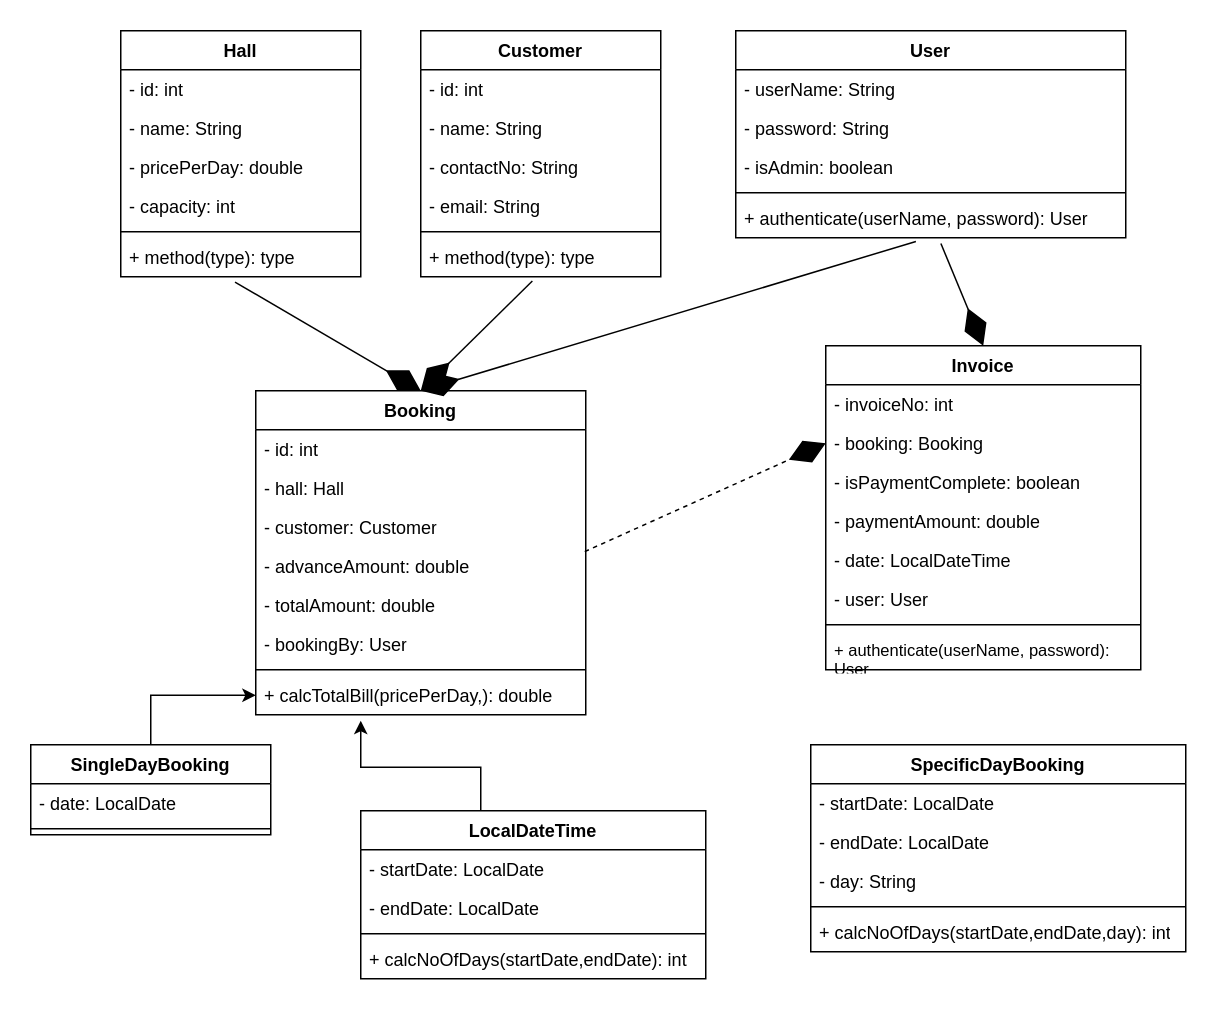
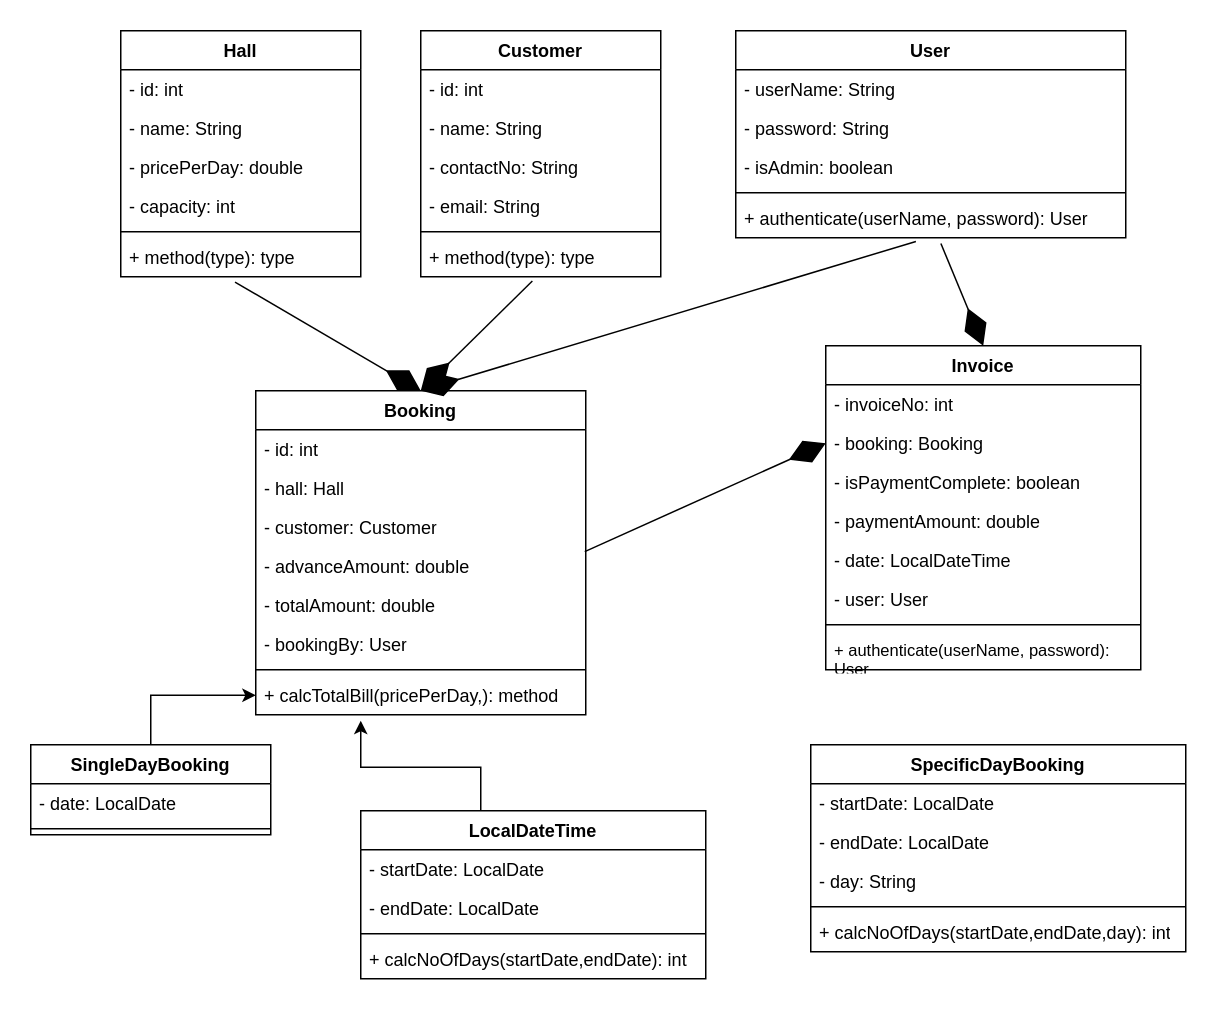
  <mxCell id="0" />
  <mxCell id="1" parent="0" />
  <mxCell id="2" value="Hall" style="swimlane;fontStyle=1;align=center;verticalAlign=top;childLayout=stackLayout;horizontal=1;startSize=26;horizontalStack=0;resizeParent=1;resizeParentMax=0;resizeLast=0;collapsible=1;marginBottom=0;whiteSpace=wrap;html=1;" vertex="1" parent="1"><mxGeometry x="80" y="20" width="160" height="164" as="geometry" /></mxCell>
  <mxCell id="3" value="- id: int&lt;span style=&quot;white-space: pre;&quot;&gt; &lt;/span&gt;&lt;br&gt;" style="text;strokeColor=none;fillColor=none;align=left;verticalAlign=top;spacingLeft=4;spacingRight=4;overflow=hidden;rotatable=0;points=[[0,0.5],[1,0.5]];portConstraint=eastwest;whiteSpace=wrap;html=1;" vertex="1" parent="2"><mxGeometry y="26" width="160" height="26" as="geometry" /></mxCell>
  <mxCell id="4" value="- name: String" style="text;strokeColor=none;fillColor=none;align=left;verticalAlign=top;spacingLeft=4;spacingRight=4;overflow=hidden;rotatable=0;points=[[0,0.5],[1,0.5]];portConstraint=eastwest;whiteSpace=wrap;html=1;" vertex="1" parent="2"><mxGeometry y="52" width="160" height="26" as="geometry" /></mxCell>
  <mxCell id="5" value="- pricePerDay: double" style="text;strokeColor=none;fillColor=none;align=left;verticalAlign=top;spacingLeft=4;spacingRight=4;overflow=hidden;rotatable=0;points=[[0,0.5],[1,0.5]];portConstraint=eastwest;whiteSpace=wrap;html=1;" vertex="1" parent="2"><mxGeometry y="78" width="160" height="26" as="geometry" /></mxCell>
  <mxCell id="6" value="- capacity: int" style="text;strokeColor=none;fillColor=none;align=left;verticalAlign=top;spacingLeft=4;spacingRight=4;overflow=hidden;rotatable=0;points=[[0,0.5],[1,0.5]];portConstraint=eastwest;whiteSpace=wrap;html=1;" vertex="1" parent="2"><mxGeometry y="104" width="160" height="26" as="geometry" /></mxCell>
  <mxCell id="7" value="" style="line;strokeWidth=1;fillColor=none;align=left;verticalAlign=middle;spacingTop=-1;spacingLeft=3;spacingRight=3;rotatable=0;labelPosition=right;points=[];portConstraint=eastwest;strokeColor=inherit;" vertex="1" parent="2"><mxGeometry y="130" width="160" height="8" as="geometry" /></mxCell>
  <mxCell id="8" value="+ method(type): type" style="text;strokeColor=none;fillColor=none;align=left;verticalAlign=top;spacingLeft=4;spacingRight=4;overflow=hidden;rotatable=0;points=[[0,0.5],[1,0.5]];portConstraint=eastwest;whiteSpace=wrap;html=1;" vertex="1" parent="2"><mxGeometry y="138" width="160" height="26" as="geometry" /></mxCell>
  <mxCell id="9" value="Customer" style="swimlane;fontStyle=1;align=center;verticalAlign=top;childLayout=stackLayout;horizontal=1;startSize=26;horizontalStack=0;resizeParent=1;resizeParentMax=0;resizeLast=0;collapsible=1;marginBottom=0;whiteSpace=wrap;html=1;" vertex="1" parent="1"><mxGeometry x="280" y="20" width="160" height="164" as="geometry" /></mxCell>
  <mxCell id="10" value="- id: int&lt;span style=&quot;white-space: pre;&quot;&gt; &lt;/span&gt;&lt;br&gt;" style="text;strokeColor=none;fillColor=none;align=left;verticalAlign=top;spacingLeft=4;spacingRight=4;overflow=hidden;rotatable=0;points=[[0,0.5],[1,0.5]];portConstraint=eastwest;whiteSpace=wrap;html=1;" vertex="1" parent="9"><mxGeometry y="26" width="160" height="26" as="geometry" /></mxCell>
  <mxCell id="11" value="- name: String" style="text;strokeColor=none;fillColor=none;align=left;verticalAlign=top;spacingLeft=4;spacingRight=4;overflow=hidden;rotatable=0;points=[[0,0.5],[1,0.5]];portConstraint=eastwest;whiteSpace=wrap;html=1;" vertex="1" parent="9"><mxGeometry y="52" width="160" height="26" as="geometry" /></mxCell>
  <mxCell id="12" value="- contactNo: String" style="text;strokeColor=none;fillColor=none;align=left;verticalAlign=top;spacingLeft=4;spacingRight=4;overflow=hidden;rotatable=0;points=[[0,0.5],[1,0.5]];portConstraint=eastwest;whiteSpace=wrap;html=1;" vertex="1" parent="9"><mxGeometry y="78" width="160" height="26" as="geometry" /></mxCell>
  <mxCell id="13" value="- email: String" style="text;strokeColor=none;fillColor=none;align=left;verticalAlign=top;spacingLeft=4;spacingRight=4;overflow=hidden;rotatable=0;points=[[0,0.5],[1,0.5]];portConstraint=eastwest;whiteSpace=wrap;html=1;" vertex="1" parent="9"><mxGeometry y="104" width="160" height="26" as="geometry" /></mxCell>
  <mxCell id="14" value="" style="line;strokeWidth=1;fillColor=none;align=left;verticalAlign=middle;spacingTop=-1;spacingLeft=3;spacingRight=3;rotatable=0;labelPosition=right;points=[];portConstraint=eastwest;strokeColor=inherit;" vertex="1" parent="9"><mxGeometry y="130" width="160" height="8" as="geometry" /></mxCell>
  <mxCell id="15" value="+ method(type): type" style="text;strokeColor=none;fillColor=none;align=left;verticalAlign=top;spacingLeft=4;spacingRight=4;overflow=hidden;rotatable=0;points=[[0,0.5],[1,0.5]];portConstraint=eastwest;whiteSpace=wrap;html=1;" vertex="1" parent="9"><mxGeometry y="138" width="160" height="26" as="geometry" /></mxCell>
  <mxCell id="16" value="User" style="swimlane;fontStyle=1;align=center;verticalAlign=top;childLayout=stackLayout;horizontal=1;startSize=26;horizontalStack=0;resizeParent=1;resizeParentMax=0;resizeLast=0;collapsible=1;marginBottom=0;whiteSpace=wrap;html=1;shadow=0;glass=0;" vertex="1" parent="1"><mxGeometry x="490" y="20" width="260" height="138" as="geometry" /></mxCell>
  <mxCell id="17" value="- userName: String&lt;span style=&quot;white-space: pre;&quot;&gt; &lt;/span&gt;" style="text;strokeColor=none;fillColor=none;align=left;verticalAlign=top;spacingLeft=4;spacingRight=4;overflow=hidden;rotatable=0;points=[[0,0.5],[1,0.5]];portConstraint=eastwest;whiteSpace=wrap;html=1;" vertex="1" parent="16"><mxGeometry y="26" width="260" height="26" as="geometry" /></mxCell>
  <mxCell id="18" value="- password: String" style="text;strokeColor=none;fillColor=none;align=left;verticalAlign=top;spacingLeft=4;spacingRight=4;overflow=hidden;rotatable=0;points=[[0,0.5],[1,0.5]];portConstraint=eastwest;whiteSpace=wrap;html=1;" vertex="1" parent="16"><mxGeometry y="52" width="260" height="26" as="geometry" /></mxCell>
  <mxCell id="19" value="- isAdmin: boolean" style="text;strokeColor=none;fillColor=none;align=left;verticalAlign=top;spacingLeft=4;spacingRight=4;overflow=hidden;rotatable=0;points=[[0,0.5],[1,0.5]];portConstraint=eastwest;whiteSpace=wrap;html=1;" vertex="1" parent="16"><mxGeometry y="78" width="260" height="26" as="geometry" /></mxCell>
  <mxCell id="20" value="" style="line;strokeWidth=1;fillColor=none;align=left;verticalAlign=middle;spacingTop=-1;spacingLeft=3;spacingRight=3;rotatable=0;labelPosition=right;points=[];portConstraint=eastwest;strokeColor=inherit;" vertex="1" parent="16"><mxGeometry y="104" width="260" height="8" as="geometry" /></mxCell>
  <mxCell id="21" value="&lt;font style=&quot;font-size: 12px;&quot;&gt;+ authenticate(userName, password): User&lt;/font&gt;" style="text;strokeColor=none;fillColor=none;align=left;verticalAlign=top;spacingLeft=4;spacingRight=4;overflow=hidden;rotatable=0;points=[[0,0.5],[1,0.5]];portConstraint=eastwest;whiteSpace=wrap;html=1;imageAspect=0;fontSize=12;" vertex="1" parent="16"><mxGeometry y="112" width="260" height="26" as="geometry" /></mxCell>
  <mxCell id="22" value="Booking" style="swimlane;fontStyle=1;align=center;verticalAlign=top;childLayout=stackLayout;horizontal=1;startSize=26;horizontalStack=0;resizeParent=1;resizeParentMax=0;resizeLast=0;collapsible=1;marginBottom=0;whiteSpace=wrap;html=1;" vertex="1" parent="1"><mxGeometry x="170" y="260" width="220" height="216" as="geometry" /></mxCell>
  <mxCell id="23" value="- id: int&lt;span style=&quot;white-space: pre;&quot;&gt; &lt;/span&gt;&lt;br&gt;" style="text;strokeColor=none;fillColor=none;align=left;verticalAlign=top;spacingLeft=4;spacingRight=4;overflow=hidden;rotatable=0;points=[[0,0.5],[1,0.5]];portConstraint=eastwest;whiteSpace=wrap;html=1;" vertex="1" parent="22"><mxGeometry y="26" width="220" height="26" as="geometry" /></mxCell>
  <mxCell id="24" value="- hall: Hall" style="text;strokeColor=none;fillColor=none;align=left;verticalAlign=top;spacingLeft=4;spacingRight=4;overflow=hidden;rotatable=0;points=[[0,0.5],[1,0.5]];portConstraint=eastwest;whiteSpace=wrap;html=1;" vertex="1" parent="22"><mxGeometry y="52" width="220" height="26" as="geometry" /></mxCell>
  <mxCell id="25" value="- customer: Customer" style="text;strokeColor=none;fillColor=none;align=left;verticalAlign=top;spacingLeft=4;spacingRight=4;overflow=hidden;rotatable=0;points=[[0,0.5],[1,0.5]];portConstraint=eastwest;whiteSpace=wrap;html=1;" vertex="1" parent="22"><mxGeometry y="78" width="220" height="26" as="geometry" /></mxCell>
  <mxCell id="26" value="- advanceAmount: double" style="text;strokeColor=none;fillColor=none;align=left;verticalAlign=top;spacingLeft=4;spacingRight=4;overflow=hidden;rotatable=0;points=[[0,0.5],[1,0.5]];portConstraint=eastwest;whiteSpace=wrap;html=1;" vertex="1" parent="22"><mxGeometry y="104" width="220" height="26" as="geometry" /></mxCell>
  <mxCell id="27" value="- totalAmount: double" style="text;strokeColor=none;fillColor=none;align=left;verticalAlign=top;spacingLeft=4;spacingRight=4;overflow=hidden;rotatable=0;points=[[0,0.5],[1,0.5]];portConstraint=eastwest;whiteSpace=wrap;html=1;" vertex="1" parent="22"><mxGeometry y="130" width="220" height="26" as="geometry" /></mxCell>
  <mxCell id="28" value="- bookingBy: User" style="text;strokeColor=none;fillColor=none;align=left;verticalAlign=top;spacingLeft=4;spacingRight=4;overflow=hidden;rotatable=0;points=[[0,0.5],[1,0.5]];portConstraint=eastwest;whiteSpace=wrap;html=1;" vertex="1" parent="22"><mxGeometry y="156" width="220" height="26" as="geometry" /></mxCell>
  <mxCell id="29" value="" style="line;strokeWidth=1;fillColor=none;align=left;verticalAlign=middle;spacingTop=-1;spacingLeft=3;spacingRight=3;rotatable=0;labelPosition=right;points=[];portConstraint=eastwest;strokeColor=inherit;" vertex="1" parent="22"><mxGeometry y="182" width="220" height="8" as="geometry" /></mxCell>
- <mxCell id="30" value="+ calcTotalBill(pricePerDay,): double" style="text;strokeColor=none;fillColor=none;align=left;verticalAlign=top;spacingLeft=4;spacingRight=4;overflow=hidden;rotatable=0;points=[[0,0.5],[1,0.5]];portConstraint=eastwest;whiteSpace=wrap;html=1;fontSize=12;" vertex="1" parent="22"><mxGeometry y="190" width="220" height="26" as="geometry" /></mxCell>
+ <mxCell id="30" value="+ calcTotalBill(pricePerDay,): method" style="text;strokeColor=none;fillColor=none;align=left;verticalAlign=top;spacingLeft=4;spacingRight=4;overflow=hidden;rotatable=0;points=[[0,0.5],[1,0.5]];portConstraint=eastwest;whiteSpace=wrap;html=1;fontSize=12;" vertex="1" parent="22"><mxGeometry y="190" width="220" height="26" as="geometry" /></mxCell>
  <mxCell id="31" value="" style="endArrow=diamondThin;endFill=1;endSize=24;html=1;rounded=0;entryX=0.5;entryY=0;entryDx=0;entryDy=0;exitX=0.476;exitY=1.137;exitDx=0;exitDy=0;exitPerimeter=0;" edge="1" parent="1" source="8" target="22"><mxGeometry width="160" relative="1" as="geometry"><mxPoint x="110" y="200" as="sourcePoint" /><mxPoint x="270" y="200" as="targetPoint" /></mxGeometry></mxCell>
  <mxCell id="32" value="" style="endArrow=diamondThin;endFill=1;endSize=24;html=1;rounded=0;entryX=0.5;entryY=0;entryDx=0;entryDy=0;exitX=0.465;exitY=1.11;exitDx=0;exitDy=0;exitPerimeter=0;" edge="1" parent="1" source="15" target="22"><mxGeometry width="160" relative="1" as="geometry"><mxPoint x="320" y="210" as="sourcePoint" /><mxPoint x="480" y="210" as="targetPoint" /></mxGeometry></mxCell>
  <mxCell id="33" style="edgeStyle=orthogonalEdgeStyle;rounded=0;orthogonalLoop=1;jettySize=auto;html=1;exitX=0.5;exitY=0;exitDx=0;exitDy=0;entryX=0;entryY=0.5;entryDx=0;entryDy=0;" edge="1" parent="1" source="34" target="30"><mxGeometry relative="1" as="geometry" /></mxCell>
  <mxCell id="34" value="SingleDayBooking" style="swimlane;fontStyle=1;align=center;verticalAlign=top;childLayout=stackLayout;horizontal=1;startSize=26;horizontalStack=0;resizeParent=1;resizeParentMax=0;resizeLast=0;collapsible=1;marginBottom=0;whiteSpace=wrap;html=1;shadow=0;glass=0;" vertex="1" parent="1"><mxGeometry x="20" y="496" width="160" height="60" as="geometry" /></mxCell>
  <mxCell id="35" value="- date: LocalDate&lt;span style=&quot;white-space: pre;&quot;&gt; &lt;/span&gt;" style="text;strokeColor=none;fillColor=none;align=left;verticalAlign=top;spacingLeft=4;spacingRight=4;overflow=hidden;rotatable=0;points=[[0,0.5],[1,0.5]];portConstraint=eastwest;whiteSpace=wrap;html=1;" vertex="1" parent="34"><mxGeometry y="26" width="160" height="26" as="geometry" /></mxCell>
  <mxCell id="36" value="" style="line;strokeWidth=1;fillColor=none;align=left;verticalAlign=middle;spacingTop=-1;spacingLeft=3;spacingRight=3;rotatable=0;labelPosition=right;points=[];portConstraint=eastwest;strokeColor=inherit;" vertex="1" parent="34"><mxGeometry y="52" width="160" height="8" as="geometry" /></mxCell>
  <mxCell id="37" style="edgeStyle=orthogonalEdgeStyle;rounded=0;orthogonalLoop=1;jettySize=auto;html=1;exitX=0.5;exitY=0;exitDx=0;exitDy=0;" edge="1" parent="1" source="38"><mxGeometry relative="1" as="geometry"><mxPoint x="240" y="480" as="targetPoint" /><Array as="points"><mxPoint x="320" y="511" /><mxPoint x="240" y="511" /></Array></mxGeometry></mxCell>
  <mxCell id="38" value="LocalDateTime" style="swimlane;fontStyle=1;align=center;verticalAlign=top;childLayout=stackLayout;horizontal=1;startSize=26;horizontalStack=0;resizeParent=1;resizeParentMax=0;resizeLast=0;collapsible=1;marginBottom=0;whiteSpace=wrap;html=1;shadow=0;glass=0;" vertex="1" parent="1"><mxGeometry x="240" y="540" width="230" height="112" as="geometry" /></mxCell>
  <mxCell id="39" value="- startDate: LocalDate" style="text;strokeColor=none;fillColor=none;align=left;verticalAlign=top;spacingLeft=4;spacingRight=4;overflow=hidden;rotatable=0;points=[[0,0.5],[1,0.5]];portConstraint=eastwest;whiteSpace=wrap;html=1;" vertex="1" parent="38"><mxGeometry y="26" width="230" height="26" as="geometry" /></mxCell>
  <mxCell id="40" value="- endDate: LocalDate" style="text;strokeColor=none;fillColor=none;align=left;verticalAlign=top;spacingLeft=4;spacingRight=4;overflow=hidden;rotatable=0;points=[[0,0.5],[1,0.5]];portConstraint=eastwest;whiteSpace=wrap;html=1;" vertex="1" parent="38"><mxGeometry y="52" width="230" height="26" as="geometry" /></mxCell>
  <mxCell id="41" value="" style="line;strokeWidth=1;fillColor=none;align=left;verticalAlign=middle;spacingTop=-1;spacingLeft=3;spacingRight=3;rotatable=0;labelPosition=right;points=[];portConstraint=eastwest;strokeColor=inherit;" vertex="1" parent="38"><mxGeometry y="78" width="230" height="8" as="geometry" /></mxCell>
  <mxCell id="42" value="&lt;font style=&quot;font-size: 12px;&quot;&gt;+ calcNoOfDays(startDate,endDate): int&lt;/font&gt;" style="text;strokeColor=none;fillColor=none;align=left;verticalAlign=top;spacingLeft=4;spacingRight=4;overflow=hidden;rotatable=0;points=[[0,0.5],[1,0.5]];portConstraint=eastwest;whiteSpace=wrap;html=1;imageAspect=0;fontSize=12;" vertex="1" parent="38"><mxGeometry y="86" width="230" height="26" as="geometry" /></mxCell>
  <mxCell id="43" value="SpecificDayBooking" style="swimlane;fontStyle=1;align=center;verticalAlign=top;childLayout=stackLayout;horizontal=1;startSize=26;horizontalStack=0;resizeParent=1;resizeParentMax=0;resizeLast=0;collapsible=1;marginBottom=0;whiteSpace=wrap;html=1;shadow=0;glass=0;" vertex="1" parent="1"><mxGeometry x="540" y="496" width="250" height="138" as="geometry" /></mxCell>
  <mxCell id="44" value="- startDate: LocalDate&lt;span style=&quot;white-space: pre;&quot;&gt; &lt;/span&gt;" style="text;strokeColor=none;fillColor=none;align=left;verticalAlign=top;spacingLeft=4;spacingRight=4;overflow=hidden;rotatable=0;points=[[0,0.5],[1,0.5]];portConstraint=eastwest;whiteSpace=wrap;html=1;" vertex="1" parent="43"><mxGeometry y="26" width="250" height="26" as="geometry" /></mxCell>
  <mxCell id="45" value="- endDate: LocalDate" style="text;strokeColor=none;fillColor=none;align=left;verticalAlign=top;spacingLeft=4;spacingRight=4;overflow=hidden;rotatable=0;points=[[0,0.5],[1,0.5]];portConstraint=eastwest;whiteSpace=wrap;html=1;" vertex="1" parent="43"><mxGeometry y="52" width="250" height="26" as="geometry" /></mxCell>
  <mxCell id="46" value="- day: String" style="text;strokeColor=none;fillColor=none;align=left;verticalAlign=top;spacingLeft=4;spacingRight=4;overflow=hidden;rotatable=0;points=[[0,0.5],[1,0.5]];portConstraint=eastwest;whiteSpace=wrap;html=1;" vertex="1" parent="43"><mxGeometry y="78" width="250" height="26" as="geometry" /></mxCell>
  <mxCell id="47" value="" style="line;strokeWidth=1;fillColor=none;align=left;verticalAlign=middle;spacingTop=-1;spacingLeft=3;spacingRight=3;rotatable=0;labelPosition=right;points=[];portConstraint=eastwest;strokeColor=inherit;" vertex="1" parent="43"><mxGeometry y="104" width="250" height="8" as="geometry" /></mxCell>
  <mxCell id="48" value="&lt;font style=&quot;font-size: 12px;&quot;&gt;+ calcNoOfDays(startDate,endDate,day): int&lt;/font&gt;" style="text;strokeColor=none;fillColor=none;align=left;verticalAlign=top;spacingLeft=4;spacingRight=4;overflow=hidden;rotatable=0;points=[[0,0.5],[1,0.5]];portConstraint=eastwest;whiteSpace=wrap;html=1;imageAspect=0;fontSize=12;" vertex="1" parent="43"><mxGeometry y="112" width="250" height="26" as="geometry" /></mxCell>
  <mxCell id="49" value="" style="endArrow=diamondThin;endFill=1;endSize=24;html=1;rounded=0;exitX=0.462;exitY=1.095;exitDx=0;exitDy=0;exitPerimeter=0;entryX=0.5;entryY=0;entryDx=0;entryDy=0;" edge="1" parent="1" source="21" target="22"><mxGeometry width="160" relative="1" as="geometry"><mxPoint x="470" y="210" as="sourcePoint" /><mxPoint x="630" y="210" as="targetPoint" /></mxGeometry></mxCell>
  <mxCell id="50" value="Invoice" style="swimlane;fontStyle=1;align=center;verticalAlign=top;childLayout=stackLayout;horizontal=1;startSize=26;horizontalStack=0;resizeParent=1;resizeParentMax=0;resizeLast=0;collapsible=1;marginBottom=0;whiteSpace=wrap;html=1;shadow=0;glass=0;" vertex="1" parent="1"><mxGeometry x="550" y="230" width="210" height="216" as="geometry" /></mxCell>
  <mxCell id="51" value="- invoiceNo: int&lt;span style=&quot;white-space: pre;&quot;&gt; &lt;/span&gt;" style="text;strokeColor=none;fillColor=none;align=left;verticalAlign=top;spacingLeft=4;spacingRight=4;overflow=hidden;rotatable=0;points=[[0,0.5],[1,0.5]];portConstraint=eastwest;whiteSpace=wrap;html=1;" vertex="1" parent="50"><mxGeometry y="26" width="210" height="26" as="geometry" /></mxCell>
  <mxCell id="52" value="- booking: Booking" style="text;strokeColor=none;fillColor=none;align=left;verticalAlign=top;spacingLeft=4;spacingRight=4;overflow=hidden;rotatable=0;points=[[0,0.5],[1,0.5]];portConstraint=eastwest;whiteSpace=wrap;html=1;" vertex="1" parent="50"><mxGeometry y="52" width="210" height="26" as="geometry" /></mxCell>
  <mxCell id="53" value="- isPaymentComplete: boolean" style="text;strokeColor=none;fillColor=none;align=left;verticalAlign=top;spacingLeft=4;spacingRight=4;overflow=hidden;rotatable=0;points=[[0,0.5],[1,0.5]];portConstraint=eastwest;whiteSpace=wrap;html=1;" vertex="1" parent="50"><mxGeometry y="78" width="210" height="26" as="geometry" /></mxCell>
  <mxCell id="54" value="- paymentAmount: double" style="text;strokeColor=none;fillColor=none;align=left;verticalAlign=top;spacingLeft=4;spacingRight=4;overflow=hidden;rotatable=0;points=[[0,0.5],[1,0.5]];portConstraint=eastwest;whiteSpace=wrap;html=1;" vertex="1" parent="50"><mxGeometry y="104" width="210" height="26" as="geometry" /></mxCell>
  <mxCell id="55" value="- date: LocalDateTime" style="text;strokeColor=none;fillColor=none;align=left;verticalAlign=top;spacingLeft=4;spacingRight=4;overflow=hidden;rotatable=0;points=[[0,0.5],[1,0.5]];portConstraint=eastwest;whiteSpace=wrap;html=1;" vertex="1" parent="50"><mxGeometry y="130" width="210" height="26" as="geometry" /></mxCell>
  <mxCell id="56" value="- user: User" style="text;strokeColor=none;fillColor=none;align=left;verticalAlign=top;spacingLeft=4;spacingRight=4;overflow=hidden;rotatable=0;points=[[0,0.5],[1,0.5]];portConstraint=eastwest;whiteSpace=wrap;html=1;" vertex="1" parent="50"><mxGeometry y="156" width="210" height="26" as="geometry" /></mxCell>
  <mxCell id="57" value="" style="line;strokeWidth=1;fillColor=none;align=left;verticalAlign=middle;spacingTop=-1;spacingLeft=3;spacingRight=3;rotatable=0;labelPosition=right;points=[];portConstraint=eastwest;strokeColor=inherit;" vertex="1" parent="50"><mxGeometry y="182" width="210" height="8" as="geometry" /></mxCell>
  <mxCell id="58" value="&lt;font style=&quot;font-size: 11px;&quot;&gt;+ authenticate(userName, password): User&lt;/font&gt;" style="text;strokeColor=none;fillColor=none;align=left;verticalAlign=top;spacingLeft=4;spacingRight=4;overflow=hidden;rotatable=0;points=[[0,0.5],[1,0.5]];portConstraint=eastwest;html=1;imageAspect=0;fontSize=11;whiteSpace=wrap;" vertex="1" parent="50"><mxGeometry y="190" width="210" height="26" as="geometry" /></mxCell>
- <mxCell id="59" value="" style="endArrow=diamondThin;endFill=1;endSize=24;html=1;rounded=0;entryX=0;entryY=0.5;entryDx=0;entryDy=0;exitX=0.997;exitY=1.124;exitDx=0;exitDy=0;exitPerimeter=0;dashed=1;" edge="1" parent="1" source="25" target="52"><mxGeometry width="160" relative="1" as="geometry"><mxPoint x="334" y="340" as="sourcePoint" /><mxPoint x="494" y="340" as="targetPoint" /></mxGeometry></mxCell>
+ <mxCell id="59" value="" style="endArrow=diamondThin;endFill=1;endSize=24;html=1;rounded=0;entryX=0;entryY=0.5;entryDx=0;entryDy=0;exitX=0.997;exitY=1.124;exitDx=0;exitDy=0;exitPerimeter=0;" edge="1" parent="1" source="25" target="52"><mxGeometry width="160" relative="1" as="geometry"><mxPoint x="334" y="340" as="sourcePoint" /><mxPoint x="494" y="340" as="targetPoint" /></mxGeometry></mxCell>
  <mxCell id="60" value="" style="endArrow=diamondThin;endFill=1;endSize=24;html=1;rounded=0;entryX=0.5;entryY=0;entryDx=0;entryDy=0;exitX=0.526;exitY=1.147;exitDx=0;exitDy=0;exitPerimeter=0;" edge="1" parent="1" source="21" target="50"><mxGeometry width="160" relative="1" as="geometry"><mxPoint x="580" y="180" as="sourcePoint" /><mxPoint x="740" y="180" as="targetPoint" /></mxGeometry></mxCell>
